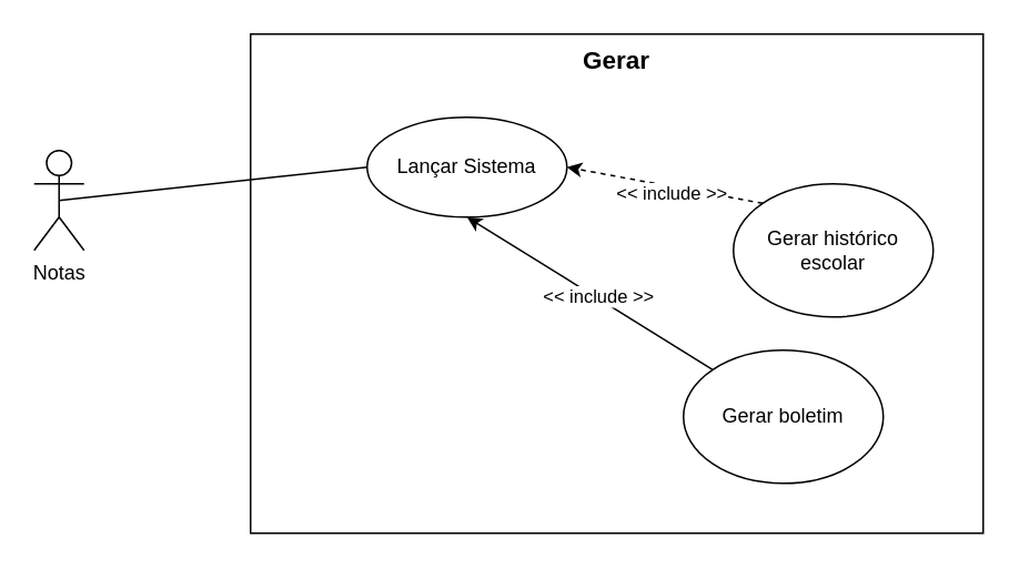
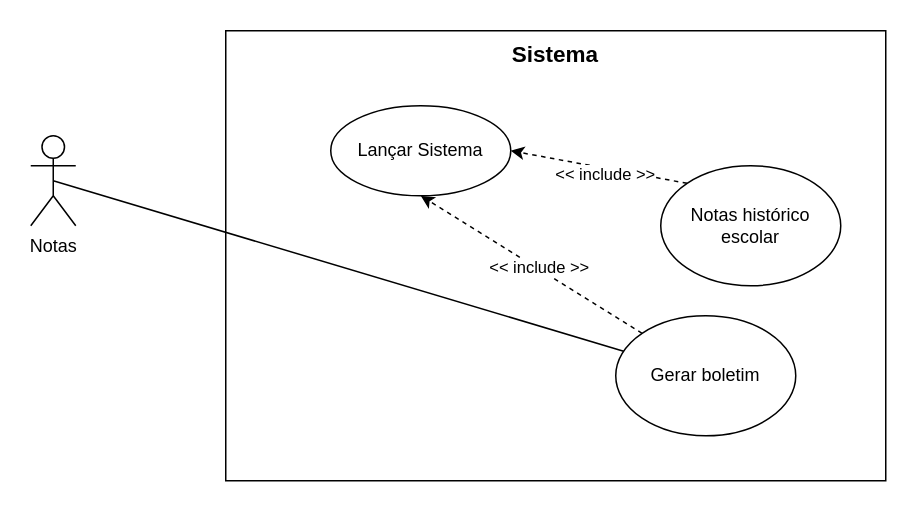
  <mxCell id="0" />
  <mxCell id="1" parent="0" />
  <mxCell id="2" value="" style="rounded=0;whiteSpace=wrap;html=1;" vertex="1" parent="1"><mxGeometry x="150" y="20" width="440" height="300" as="geometry" /></mxCell>
  <mxCell id="3" value="Notas" style="shape=umlActor;verticalLabelPosition=bottom;verticalAlign=top;html=1;outlineConnect=0;" vertex="1" parent="1"><mxGeometry x="20" y="90" width="30" height="60" as="geometry" /></mxCell>
  <mxCell id="4" value="Lançar Sistema" style="ellipse;whiteSpace=wrap;html=1;" vertex="1" parent="1"><mxGeometry x="220" y="70" width="120" height="60" as="geometry" /></mxCell>
  <mxCell id="5" value="Gerar boletim" style="ellipse;whiteSpace=wrap;html=1;" vertex="1" parent="1"><mxGeometry x="410" y="210" width="120" height="80" as="geometry" /></mxCell>
- <mxCell id="6" value="Gerar histórico escolar" style="ellipse;whiteSpace=wrap;html=1;" vertex="1" parent="1"><mxGeometry x="440" y="110" width="120" height="80" as="geometry" /></mxCell>
- <mxCell id="7" value="" style="endArrow=none;html=1;rounded=0;exitX=0.5;exitY=0.5;exitDx=0;exitDy=0;exitPerimeter=0;entryX=0;entryY=0.5;entryDx=0;entryDy=0;" edge="1" parent="1" source="3" target="4"><mxGeometry width="50" height="50" relative="1" as="geometry"><mxPoint x="20" y="260" as="sourcePoint" /><mxPoint x="70" y="210" as="targetPoint" /></mxGeometry></mxCell>
- <mxCell id="8" value="" style="endArrow=classic;html=1;rounded=0;entryX=0.5;entryY=1;entryDx=0;entryDy=0;exitX=0;exitY=0;exitDx=0;exitDy=0;dashed=0;" edge="1" parent="1" source="5" target="4"><mxGeometry width="50" height="50" relative="1" as="geometry"><mxPoint x="130" y="350" as="sourcePoint" /><mxPoint x="180" y="300" as="targetPoint" /></mxGeometry></mxCell>
+ <mxCell id="6" value="Notas histórico escolar" style="ellipse;whiteSpace=wrap;html=1;" vertex="1" parent="1"><mxGeometry x="440" y="110" width="120" height="80" as="geometry" /></mxCell>
+ <mxCell id="7" value="" style="endArrow=none;html=1;rounded=0;exitX=0.5;exitY=0.5;exitDx=0;exitDy=0;exitPerimeter=0;" edge="1" parent="1" source="3" target="5"><mxGeometry width="50" height="50" relative="1" as="geometry"><mxPoint x="20" y="260" as="sourcePoint" /><mxPoint x="70" y="210" as="targetPoint" /></mxGeometry></mxCell>
+ <mxCell id="8" value="" style="endArrow=classic;html=1;rounded=0;entryX=0.5;entryY=1;entryDx=0;entryDy=0;exitX=0;exitY=0;exitDx=0;exitDy=0;dashed=1;" edge="1" parent="1" source="5" target="4"><mxGeometry width="50" height="50" relative="1" as="geometry"><mxPoint x="130" y="350" as="sourcePoint" /><mxPoint x="180" y="300" as="targetPoint" /></mxGeometry></mxCell>
  <mxCell id="9" value="&amp;lt;&amp;lt; include &amp;gt;&amp;gt;" style="edgeLabel;html=1;align=center;verticalAlign=middle;resizable=0;points=[];" vertex="1" connectable="0" parent="8"><mxGeometry x="-0.042" relative="1" as="geometry"><mxPoint x="1" as="offset" /></mxGeometry></mxCell>
  <mxCell id="10" value="" style="endArrow=classic;html=1;rounded=0;entryX=1;entryY=0.5;entryDx=0;entryDy=0;exitX=0;exitY=0;exitDx=0;exitDy=0;dashed=1;" edge="1" parent="1" source="6" target="4"><mxGeometry width="50" height="50" relative="1" as="geometry"><mxPoint x="320" y="240" as="sourcePoint" /><mxPoint x="290" y="140" as="targetPoint" /></mxGeometry></mxCell>
  <mxCell id="11" value="&amp;lt;&amp;lt; include &amp;gt;&amp;gt;" style="edgeLabel;html=1;align=center;verticalAlign=middle;resizable=0;points=[];" vertex="1" connectable="0" parent="10"><mxGeometry x="-0.085" y="4" relative="1" as="geometry"><mxPoint as="offset" /></mxGeometry></mxCell>
- <mxCell id="12" value="Gerar" style="text;html=1;align=center;verticalAlign=middle;whiteSpace=wrap;rounded=0;fontStyle=1;fontSize=15;" vertex="1" parent="1"><mxGeometry x="340" y="20" width="60" height="30" as="geometry" /></mxCell>
+ <mxCell id="12" value="Sistema" style="text;html=1;align=center;verticalAlign=middle;whiteSpace=wrap;rounded=0;fontStyle=1;fontSize=15;" vertex="1" parent="1"><mxGeometry x="340" y="20" width="60" height="30" as="geometry" /></mxCell>
